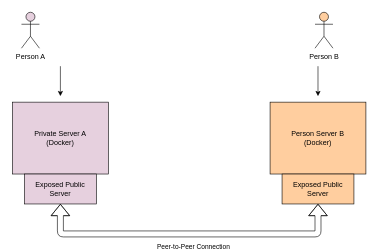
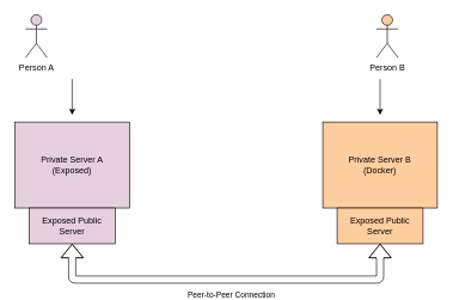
  <mxCell id="0" />
  <mxCell id="1" parent="0" />
- <mxCell id="2" value="Private Server A&lt;br&gt;(Docker)" style="rounded=0;whiteSpace=wrap;html=1;fillColor=#E6D0DE;" parent="1" vertex="1"><mxGeometry x="20" y="170" width="160" height="120" as="geometry" /></mxCell>
+ <mxCell id="2" value="Private Server A&lt;br&gt;(Exposed)" style="rounded=0;whiteSpace=wrap;html=1;fillColor=#E6D0DE;" parent="1" vertex="1"><mxGeometry x="20" y="170" width="160" height="120" as="geometry" /></mxCell>
  <mxCell id="3" style="edgeStyle=orthogonalEdgeStyle;rounded=0;orthogonalLoop=1;jettySize=auto;html=1;fillColor=#E6D0DE;" edge="1" parent="1"><mxGeometry relative="1" as="geometry"><mxPoint x="100" y="160" as="targetPoint" /><mxPoint x="100" y="110" as="sourcePoint" /></mxGeometry></mxCell>
  <mxCell id="4" value="Person A" style="shape=umlActor;verticalLabelPosition=bottom;verticalAlign=top;html=1;outlineConnect=0;fillColor=#E6D0DE;" vertex="1" parent="1"><mxGeometry x="35" y="20" width="30" height="60" as="geometry" /></mxCell>
  <mxCell id="5" value="Person B" style="shape=umlActor;verticalLabelPosition=bottom;verticalAlign=top;html=1;outlineConnect=0;fillColor=#FFCE9F;" vertex="1" parent="1"><mxGeometry x="525" y="20" width="30" height="60" as="geometry" /></mxCell>
  <mxCell id="6" value="Exposed Public Server" style="rounded=0;whiteSpace=wrap;html=1;fillColor=#E6D0DE;" vertex="1" parent="1"><mxGeometry x="40" y="290" width="120" height="50" as="geometry" /></mxCell>
- <mxCell id="7" value="Person Server B&lt;br&gt;(Docker)" style="rounded=0;whiteSpace=wrap;html=1;fillColor=#FFCE9F;" vertex="1" parent="1"><mxGeometry x="450" y="170" width="160" height="120" as="geometry" /></mxCell>
+ <mxCell id="7" value="Private Server B&lt;br&gt;(Docker)" style="rounded=0;whiteSpace=wrap;html=1;fillColor=#FFCE9F;" vertex="1" parent="1"><mxGeometry x="450" y="170" width="160" height="120" as="geometry" /></mxCell>
  <mxCell id="8" value="Exposed Public Server" style="rounded=0;whiteSpace=wrap;html=1;fillColor=#FFCE9F;" vertex="1" parent="1"><mxGeometry x="470" y="290" width="120" height="50" as="geometry" /></mxCell>
  <mxCell id="9" style="edgeStyle=orthogonalEdgeStyle;rounded=0;orthogonalLoop=1;jettySize=auto;html=1;fillColor=#FFCE9F;" edge="1" parent="1"><mxGeometry relative="1" as="geometry"><mxPoint x="530" y="160" as="targetPoint" /><mxPoint x="530" y="110" as="sourcePoint" /></mxGeometry></mxCell>
  <mxCell id="10" value="" style="shape=flexArrow;endArrow=classic;startArrow=classic;html=1;entryX=0.5;entryY=1;entryDx=0;entryDy=0;exitX=0.5;exitY=1;exitDx=0;exitDy=0;" edge="1" parent="1" source="6" target="8"><mxGeometry width="100" height="100" relative="1" as="geometry"><mxPoint x="370" y="390" as="sourcePoint" /><mxPoint x="630" y="430" as="targetPoint" /><Array as="points"><mxPoint x="100" y="390" /><mxPoint x="530" y="390" /></Array></mxGeometry></mxCell>
  <mxCell id="11" value="Peer-to-Peer Connection" style="edgeLabel;html=1;align=center;verticalAlign=middle;resizable=0;points=[];" connectable="0" vertex="1" parent="10"><mxGeometry x="0.07" y="-2" relative="1" as="geometry"><mxPoint x="-13" y="18" as="offset" /></mxGeometry></mxCell>
